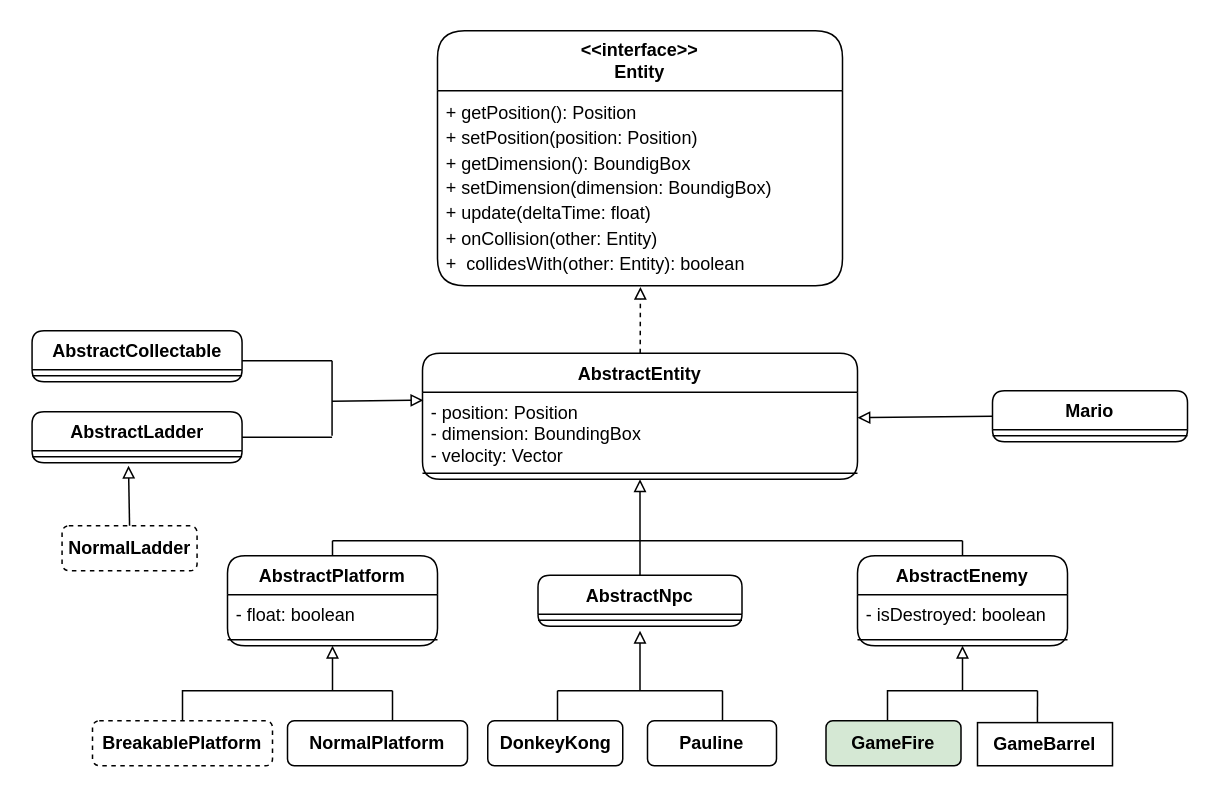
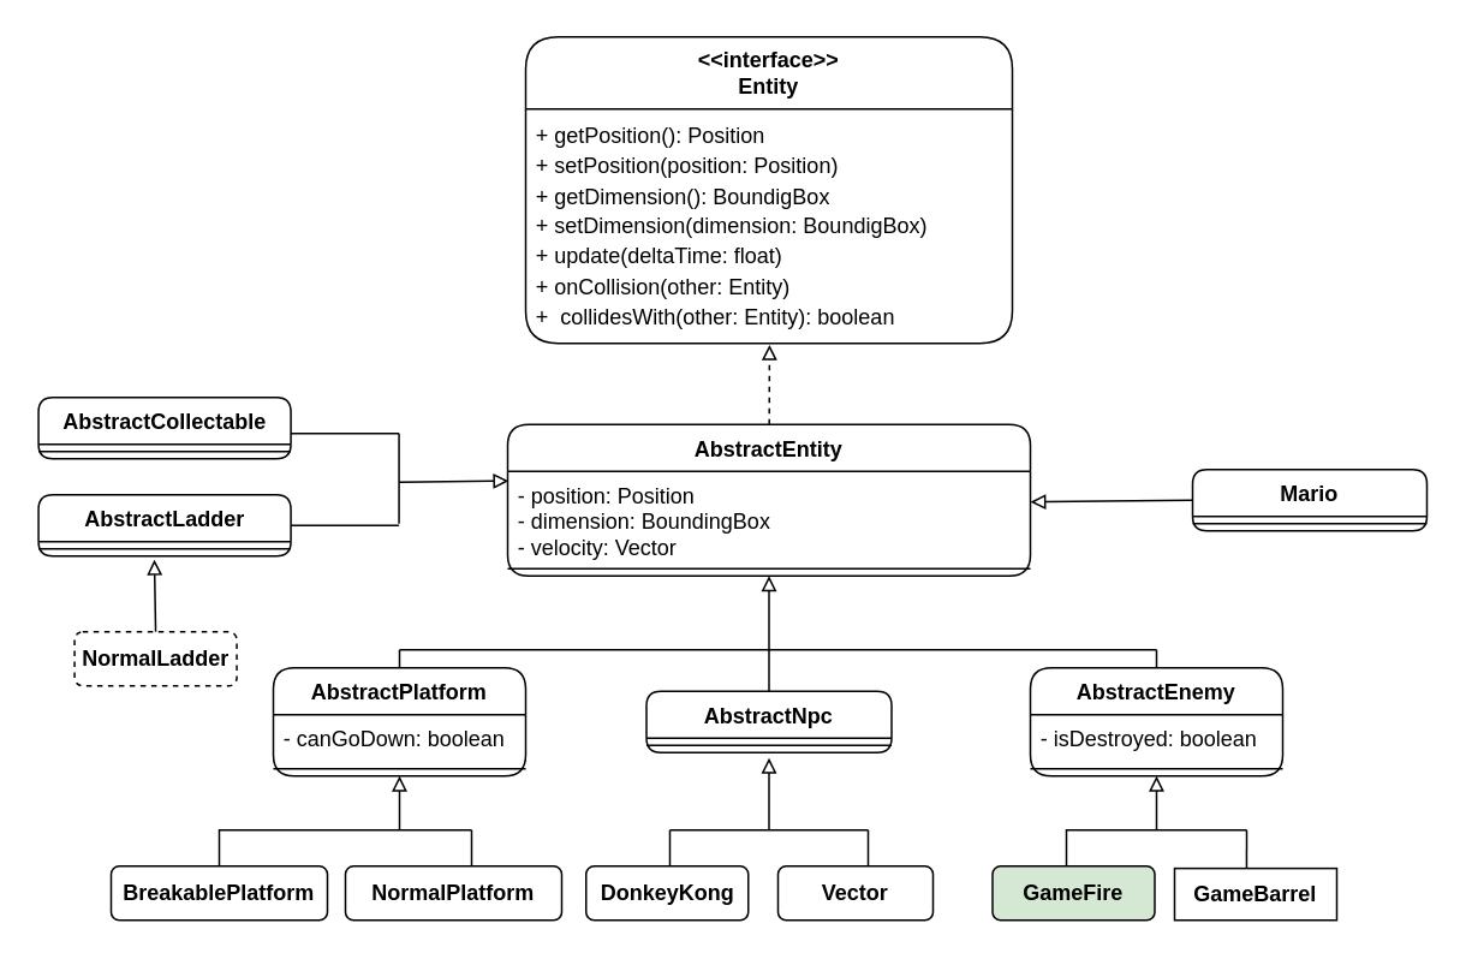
  <mxCell id="0" />
  <mxCell id="1" parent="0" />
  <mxCell id="2" value="&lt;b&gt;&amp;lt;&amp;lt;interface&amp;gt;&amp;gt;&lt;/b&gt;&lt;div&gt;&lt;b&gt;Entity&lt;/b&gt;&lt;/div&gt;" style="swimlane;fontStyle=0;childLayout=stackLayout;horizontal=1;startSize=40;fillColor=none;horizontalStack=0;resizeParent=1;resizeParentMax=0;resizeLast=0;collapsible=1;marginBottom=0;whiteSpace=wrap;html=1;rounded=1;" parent="1" vertex="1"><mxGeometry x="291" width="270" height="170" as="geometry" y="20" /></mxCell>
  <mxCell id="3" value="&lt;div style=&quot;line-height: 140%;&quot;&gt;&lt;div&gt;+ getPosition(): Position&lt;/div&gt;&lt;div&gt;+ setPosition(position: Position)&lt;/div&gt;&lt;div&gt;+ getDimension(): BoundigBox&lt;/div&gt;&lt;div&gt;+ setDimension(dimension: BoundigBox)&lt;/div&gt;&lt;div&gt;+ update(deltaTime: float)&lt;/div&gt;&lt;div&gt;+ onCollision(other: Entity)&lt;/div&gt;&lt;div&gt;+&amp;nbsp; collidesWith(other: Entity): boolean&lt;/div&gt;&lt;/div&gt;" style="text;strokeColor=none;fillColor=none;align=left;verticalAlign=top;spacingLeft=4;spacingRight=4;overflow=hidden;rotatable=0;points=[[0,0.5],[1,0.5]];portConstraint=eastwest;whiteSpace=wrap;html=1;" parent="2" vertex="1"><mxGeometry y="40" width="270" height="130" as="geometry" /></mxCell>
  <mxCell id="4" value="AbstractCollectable" style="swimlane;fontStyle=1;align=center;verticalAlign=top;childLayout=stackLayout;horizontal=1;startSize=26;horizontalStack=0;resizeParent=1;resizeParentMax=0;resizeLast=0;collapsible=1;marginBottom=0;whiteSpace=wrap;html=1;rounded=1;" parent="1" vertex="1"><mxGeometry x="20.71" y="220" width="140" height="34" as="geometry" /></mxCell>
  <mxCell id="5" value="" style="line;strokeWidth=1;fillColor=none;align=left;verticalAlign=middle;spacingTop=-1;spacingLeft=3;spacingRight=3;rotatable=0;labelPosition=right;points=[];portConstraint=eastwest;strokeColor=inherit;" parent="4" vertex="1"><mxGeometry y="26" width="140" height="8" as="geometry" /></mxCell>
  <mxCell id="6" value="AbstractLadder" style="swimlane;fontStyle=1;align=center;verticalAlign=top;childLayout=stackLayout;horizontal=1;startSize=26;horizontalStack=0;resizeParent=1;resizeParentMax=0;resizeLast=0;collapsible=1;marginBottom=0;whiteSpace=wrap;html=1;rounded=1;" parent="1" vertex="1"><mxGeometry x="20.71" y="274" width="140" height="34" as="geometry" /></mxCell>
  <mxCell id="7" value="" style="line;strokeWidth=1;fillColor=none;align=left;verticalAlign=middle;spacingTop=-1;spacingLeft=3;spacingRight=3;rotatable=0;labelPosition=right;points=[];portConstraint=eastwest;strokeColor=inherit;" parent="6" vertex="1"><mxGeometry y="26" width="140" height="8" as="geometry" /></mxCell>
  <mxCell id="8" value="AbstractPlatform" style="swimlane;fontStyle=1;align=center;verticalAlign=top;childLayout=stackLayout;horizontal=1;startSize=26;horizontalStack=0;resizeParent=1;resizeParentMax=0;resizeLast=0;collapsible=1;marginBottom=0;whiteSpace=wrap;html=1;rounded=1;" parent="1" vertex="1"><mxGeometry x="151" y="370" width="140" height="60" as="geometry" /></mxCell>
- <mxCell id="9" value="- float: boolean" style="text;strokeColor=none;fillColor=none;align=left;verticalAlign=top;spacingLeft=4;spacingRight=4;overflow=hidden;rotatable=0;points=[[0,0.5],[1,0.5]];portConstraint=eastwest;whiteSpace=wrap;html=1;" parent="8" vertex="1"><mxGeometry y="26" width="140" height="26" as="geometry" /></mxCell>
+ <mxCell id="9" value="- canGoDown: boolean" style="text;strokeColor=none;fillColor=none;align=left;verticalAlign=top;spacingLeft=4;spacingRight=4;overflow=hidden;rotatable=0;points=[[0,0.5],[1,0.5]];portConstraint=eastwest;whiteSpace=wrap;html=1;" parent="8" vertex="1"><mxGeometry y="26" width="140" height="26" as="geometry" /></mxCell>
  <mxCell id="10" value="" style="line;strokeWidth=1;fillColor=none;align=left;verticalAlign=middle;spacingTop=-1;spacingLeft=3;spacingRight=3;rotatable=0;labelPosition=right;points=[];portConstraint=eastwest;strokeColor=inherit;" parent="8" vertex="1"><mxGeometry y="52" width="140" height="8" as="geometry" /></mxCell>
  <mxCell id="11" value="AbstractNpc&lt;div&gt;&lt;br&gt;&lt;/div&gt;" style="swimlane;fontStyle=1;align=center;verticalAlign=top;childLayout=stackLayout;horizontal=1;startSize=26;horizontalStack=0;resizeParent=1;resizeParentMax=0;resizeLast=0;collapsible=1;marginBottom=0;whiteSpace=wrap;html=1;rounded=1;" parent="1" vertex="1"><mxGeometry x="358" y="383" width="136" height="34" as="geometry" /></mxCell>
  <mxCell id="12" value="" style="line;strokeWidth=1;fillColor=none;align=left;verticalAlign=middle;spacingTop=-1;spacingLeft=3;spacingRight=3;rotatable=0;labelPosition=right;points=[];portConstraint=eastwest;strokeColor=inherit;" parent="11" vertex="1"><mxGeometry y="26" width="136" height="8" as="geometry" /></mxCell>
  <mxCell id="13" value="AbstractEnemy" style="swimlane;fontStyle=1;align=center;verticalAlign=top;childLayout=stackLayout;horizontal=1;startSize=26;horizontalStack=0;resizeParent=1;resizeParentMax=0;resizeLast=0;collapsible=1;marginBottom=0;whiteSpace=wrap;html=1;rounded=1;" parent="1" vertex="1"><mxGeometry x="571" y="370" width="140" height="60" as="geometry" /></mxCell>
  <mxCell id="14" value="- isDestroyed: boolean" style="text;strokeColor=none;fillColor=none;align=left;verticalAlign=top;spacingLeft=4;spacingRight=4;overflow=hidden;rotatable=0;points=[[0,0.5],[1,0.5]];portConstraint=eastwest;whiteSpace=wrap;html=1;" parent="13" vertex="1"><mxGeometry y="26" width="140" height="26" as="geometry" /></mxCell>
  <mxCell id="15" value="" style="line;strokeWidth=1;fillColor=none;align=left;verticalAlign=middle;spacingTop=-1;spacingLeft=3;spacingRight=3;rotatable=0;labelPosition=right;points=[];portConstraint=eastwest;strokeColor=inherit;" parent="13" vertex="1"><mxGeometry y="52" width="140" height="8" as="geometry" /></mxCell>
  <mxCell id="16" value="&lt;b&gt;GameBarrel&lt;/b&gt;" style="html=1;whiteSpace=wrap;rounded=0;" parent="1" vertex="1"><mxGeometry x="651" y="481.25" width="90" height="28.75" as="geometry" /></mxCell>
  <mxCell id="17" value="&lt;b&gt;GameFire&lt;/b&gt;" style="html=1;whiteSpace=wrap;rounded=1;fillColor=#d5e8d4;" parent="1" vertex="1"><mxGeometry x="550" y="480" width="90" height="30" as="geometry" /></mxCell>
- <mxCell id="18" value="&lt;b&gt;Pauline&lt;/b&gt;" style="html=1;whiteSpace=wrap;rounded=1;" parent="1" vertex="1"><mxGeometry x="431" y="480" width="86" height="30" as="geometry" /></mxCell>
- <mxCell id="19" value="&lt;b&gt;BreakablePlatform&lt;/b&gt;" style="html=1;whiteSpace=wrap;rounded=1;dashed=1;" parent="1" vertex="1"><mxGeometry x="61" y="480" width="120" height="30" as="geometry" /></mxCell>
+ <mxCell id="18" value="&lt;b&gt;Vector&lt;/b&gt;" style="html=1;whiteSpace=wrap;rounded=1;" parent="1" vertex="1"><mxGeometry x="431" y="480" width="86" height="30" as="geometry" /></mxCell>
+ <mxCell id="19" value="&lt;b&gt;BreakablePlatform&lt;/b&gt;" style="html=1;whiteSpace=wrap;rounded=1;" parent="1" vertex="1"><mxGeometry x="61" y="480" width="120" height="30" as="geometry" /></mxCell>
  <mxCell id="20" value="&lt;b&gt;NormalPlatform&lt;/b&gt;" style="html=1;whiteSpace=wrap;rounded=1;" parent="1" vertex="1"><mxGeometry x="191" y="480" width="120" height="30" as="geometry" /></mxCell>
  <mxCell id="21" value="&lt;b&gt;DonkeyKong&lt;/b&gt;" style="html=1;whiteSpace=wrap;rounded=1;" parent="1" vertex="1"><mxGeometry x="324.5" y="480" width="90" height="30" as="geometry" /></mxCell>
  <mxCell id="22" value="&lt;b&gt;NormalLadder&lt;/b&gt;" style="html=1;whiteSpace=wrap;rounded=1;dashed=1;" parent="1" vertex="1"><mxGeometry x="40.71" y="350" width="90" height="30" as="geometry" /></mxCell>
  <mxCell id="23" value="Mario" style="swimlane;fontStyle=1;align=center;verticalAlign=top;childLayout=stackLayout;horizontal=1;startSize=26;horizontalStack=0;resizeParent=1;resizeParentMax=0;resizeLast=0;collapsible=1;marginBottom=0;whiteSpace=wrap;html=1;rounded=1;" parent="1" vertex="1"><mxGeometry x="661" y="260" width="130" height="34" as="geometry" /></mxCell>
  <mxCell id="24" value="" style="line;strokeWidth=1;fillColor=none;align=left;verticalAlign=middle;spacingTop=-1;spacingLeft=3;spacingRight=3;rotatable=0;labelPosition=right;points=[];portConstraint=eastwest;strokeColor=inherit;" parent="23" vertex="1"><mxGeometry y="26" width="130" height="8" as="geometry" /></mxCell>
  <mxCell id="25" value="" style="endArrow=block;html=1;rounded=0;dashed=1;endFill=0;entryX=0.501;entryY=1.006;entryDx=0;entryDy=0;entryPerimeter=0;" parent="1" source="47" target="3" edge="1"><mxGeometry width="50" height="50" relative="1" as="geometry"><mxPoint x="431" y="260" as="sourcePoint" /><mxPoint x="431" y="190" as="targetPoint" /></mxGeometry></mxCell>
  <mxCell id="26" value="" style="endArrow=none;html=1;rounded=0;exitX=1;exitY=0.5;exitDx=0;exitDy=0;" parent="1" source="6" edge="1"><mxGeometry width="50" height="50" relative="1" as="geometry"><mxPoint x="420.71" y="300" as="sourcePoint" /><mxPoint x="220.71" y="291" as="targetPoint" /></mxGeometry></mxCell>
  <mxCell id="27" value="" style="endArrow=none;html=1;rounded=0;" parent="1" edge="1"><mxGeometry width="50" height="50" relative="1" as="geometry"><mxPoint x="160.71" y="240" as="sourcePoint" /><mxPoint x="220.71" y="240" as="targetPoint" /></mxGeometry></mxCell>
  <mxCell id="28" value="" style="endArrow=none;html=1;rounded=0;" parent="1" edge="1"><mxGeometry width="50" height="50" relative="1" as="geometry"><mxPoint x="220.71" y="240" as="sourcePoint" /><mxPoint x="220.71" y="290" as="targetPoint" /></mxGeometry></mxCell>
  <mxCell id="29" value="" style="endArrow=block;html=1;rounded=0;entryX=0.002;entryY=0.106;entryDx=0;entryDy=0;entryPerimeter=0;endFill=0;" parent="1" target="48" edge="1"><mxGeometry width="50" height="50" relative="1" as="geometry"><mxPoint x="220.71" y="267" as="sourcePoint" /><mxPoint x="281" y="240.25" as="targetPoint" /></mxGeometry></mxCell>
  <mxCell id="30" value="" style="endArrow=block;html=1;rounded=0;exitX=0.5;exitY=0;exitDx=0;exitDy=0;endFill=0;" parent="1" source="22" edge="1"><mxGeometry width="50" height="50" relative="1" as="geometry"><mxPoint x="420.71" y="300" as="sourcePoint" /><mxPoint x="85" y="310" as="targetPoint" /></mxGeometry></mxCell>
  <mxCell id="31" value="" style="endArrow=none;html=1;rounded=0;" parent="1" edge="1"><mxGeometry width="50" height="50" relative="1" as="geometry"><mxPoint x="221" y="360" as="sourcePoint" /><mxPoint x="641" y="360" as="targetPoint" /></mxGeometry></mxCell>
  <mxCell id="32" value="" style="endArrow=none;html=1;rounded=0;entryX=0.5;entryY=0;entryDx=0;entryDy=0;" parent="1" target="8" edge="1"><mxGeometry width="50" height="50" relative="1" as="geometry"><mxPoint x="221" y="360" as="sourcePoint" /><mxPoint x="220.71" y="330" as="targetPoint" /></mxGeometry></mxCell>
  <mxCell id="33" value="" style="endArrow=none;html=1;rounded=0;exitX=0.5;exitY=0;exitDx=0;exitDy=0;" parent="1" source="13" edge="1"><mxGeometry width="50" height="50" relative="1" as="geometry"><mxPoint x="641" y="400" as="sourcePoint" /><mxPoint x="641" y="360" as="targetPoint" /></mxGeometry></mxCell>
  <mxCell id="34" value="" style="endArrow=block;html=1;rounded=0;entryX=0.5;entryY=1;entryDx=0;entryDy=0;endFill=0;" parent="1" target="47" edge="1"><mxGeometry width="50" height="50" relative="1" as="geometry"><mxPoint x="426" y="360" as="sourcePoint" /><mxPoint x="471" y="380" as="targetPoint" /></mxGeometry></mxCell>
  <mxCell id="35" value="" style="endArrow=none;html=1;rounded=0;" parent="1" edge="1"><mxGeometry width="50" height="50" relative="1" as="geometry"><mxPoint x="371" y="460" as="sourcePoint" /><mxPoint x="481" y="460" as="targetPoint" /></mxGeometry></mxCell>
  <mxCell id="36" value="" style="endArrow=block;html=1;rounded=0;endFill=0;" parent="1" edge="1"><mxGeometry width="50" height="50" relative="1" as="geometry"><mxPoint x="426" y="460" as="sourcePoint" /><mxPoint x="426" y="420" as="targetPoint" /></mxGeometry></mxCell>
  <mxCell id="37" value="" style="endArrow=none;html=1;rounded=0;" parent="1" edge="1"><mxGeometry width="50" height="50" relative="1" as="geometry"><mxPoint x="371" y="480" as="sourcePoint" /><mxPoint x="371" y="460" as="targetPoint" /></mxGeometry></mxCell>
  <mxCell id="38" value="" style="endArrow=none;html=1;rounded=0;" parent="1" edge="1"><mxGeometry width="50" height="50" relative="1" as="geometry"><mxPoint x="481" y="460" as="sourcePoint" /><mxPoint x="481" y="480" as="targetPoint" /></mxGeometry></mxCell>
  <mxCell id="39" value="" style="endArrow=none;html=1;rounded=0;exitX=0.5;exitY=0;exitDx=0;exitDy=0;" parent="1" source="19" edge="1"><mxGeometry width="50" height="50" relative="1" as="geometry"><mxPoint x="421" y="350" as="sourcePoint" /><mxPoint x="261" y="460" as="targetPoint" /><Array as="points"><mxPoint x="121" y="460" /></Array></mxGeometry></mxCell>
  <mxCell id="40" value="" style="endArrow=none;html=1;rounded=0;" parent="1" edge="1"><mxGeometry width="50" height="50" relative="1" as="geometry"><mxPoint x="261" y="460" as="sourcePoint" /><mxPoint x="261" y="480" as="targetPoint" /></mxGeometry></mxCell>
  <mxCell id="41" value="" style="endArrow=block;html=1;rounded=0;entryX=0.5;entryY=1;entryDx=0;entryDy=0;endFill=0;" parent="1" target="8" edge="1"><mxGeometry width="50" height="50" relative="1" as="geometry"><mxPoint x="221" y="460" as="sourcePoint" /><mxPoint x="471" y="300" as="targetPoint" /></mxGeometry></mxCell>
  <mxCell id="42" value="" style="endArrow=none;html=1;rounded=0;" parent="1" edge="1"><mxGeometry width="50" height="50" relative="1" as="geometry"><mxPoint x="591" y="480" as="sourcePoint" /><mxPoint x="691" y="460" as="targetPoint" /><Array as="points"><mxPoint x="591" y="460" /></Array></mxGeometry></mxCell>
  <mxCell id="43" value="" style="endArrow=none;html=1;rounded=0;entryX=0.444;entryY=0;entryDx=0;entryDy=0;entryPerimeter=0;" parent="1" target="16" edge="1"><mxGeometry width="50" height="50" relative="1" as="geometry"><mxPoint x="691" y="460" as="sourcePoint" /><mxPoint x="721" y="480" as="targetPoint" /><Array as="points"><mxPoint x="691" y="460" /></Array></mxGeometry></mxCell>
  <mxCell id="44" value="" style="endArrow=block;html=1;rounded=0;entryX=0.5;entryY=1;entryDx=0;entryDy=0;endFill=0;" parent="1" target="13" edge="1"><mxGeometry width="50" height="50" relative="1" as="geometry"><mxPoint x="641" y="460" as="sourcePoint" /><mxPoint x="481" y="310" as="targetPoint" /></mxGeometry></mxCell>
  <mxCell id="45" value="" style="endArrow=block;html=1;rounded=0;exitX=0;exitY=0.5;exitDx=0;exitDy=0;endFill=0;entryX=1;entryY=0.34;entryDx=0;entryDy=0;entryPerimeter=0;" parent="1" source="23" target="48" edge="1"><mxGeometry width="50" height="50" relative="1" as="geometry"><mxPoint x="431" y="400" as="sourcePoint" /><mxPoint x="573" y="304" as="targetPoint" /></mxGeometry></mxCell>
  <mxCell id="46" value="" style="endArrow=block;html=1;rounded=0;dashed=1;endFill=0;" parent="1" target="47" edge="1"><mxGeometry width="50" height="50" relative="1" as="geometry"><mxPoint x="431" y="260" as="sourcePoint" /><mxPoint x="431" y="190" as="targetPoint" /></mxGeometry></mxCell>
  <mxCell id="47" value="AbstractEntity&lt;div&gt;&lt;br&gt;&lt;/div&gt;" style="swimlane;fontStyle=1;align=center;verticalAlign=top;childLayout=stackLayout;horizontal=1;startSize=26;horizontalStack=0;resizeParent=1;resizeParentMax=0;resizeLast=0;collapsible=1;marginBottom=0;whiteSpace=wrap;html=1;rounded=1;" parent="1" vertex="1"><mxGeometry x="281" y="235" width="290" height="84" as="geometry" /></mxCell>
  <mxCell id="48" value="- position: Position&lt;div&gt;- dimension: BoundingBox&lt;/div&gt;&lt;div&gt;- velocity: Vector&lt;/div&gt;" style="text;strokeColor=none;fillColor=none;align=left;verticalAlign=top;spacingLeft=4;spacingRight=4;overflow=hidden;rotatable=0;points=[[0,0.5],[1,0.5]];portConstraint=eastwest;whiteSpace=wrap;html=1;" parent="47" vertex="1"><mxGeometry y="26" width="290" height="50" as="geometry" /></mxCell>
  <mxCell id="49" value="" style="line;strokeWidth=1;fillColor=none;align=left;verticalAlign=middle;spacingTop=-1;spacingLeft=3;spacingRight=3;rotatable=0;labelPosition=right;points=[];portConstraint=eastwest;strokeColor=inherit;" parent="47" vertex="1"><mxGeometry y="76" width="290" height="8" as="geometry" /></mxCell>
  <mxCell id="50" value="" style="endArrow=none;html=1;rounded=0;exitX=0.5;exitY=0;exitDx=0;exitDy=0;" parent="1" source="11" edge="1"><mxGeometry width="50" height="50" relative="1" as="geometry"><mxPoint x="391" y="310" as="sourcePoint" /><mxPoint x="426" y="360" as="targetPoint" /></mxGeometry></mxCell>
